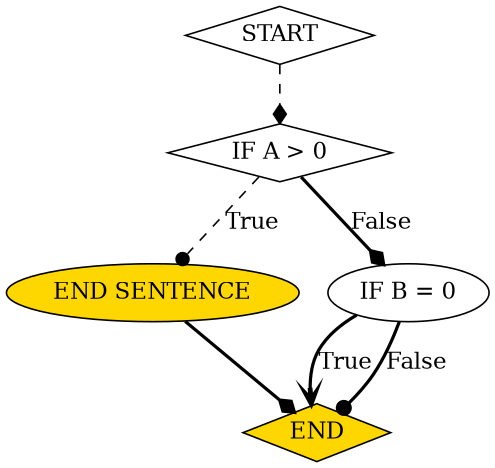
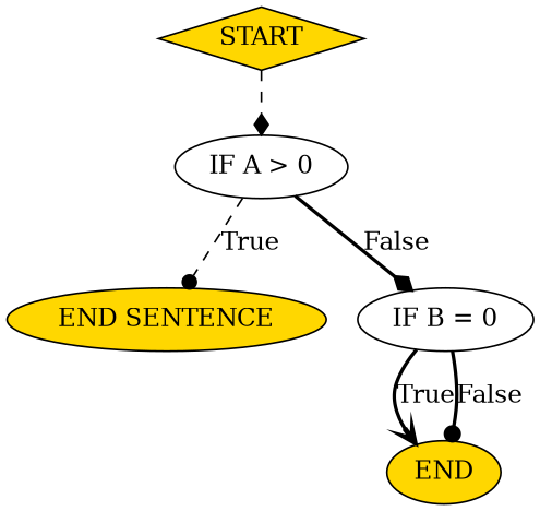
  digraph {
    node [fillcolor=white shape=ellipse style=filled]
    edge [arrowhead=diamond style=bold]
-   n1 [label=START shape=diamond]
-   n2 [label="IF A > 0" shape=diamond]
+   n1 [fillcolor=gold label=START shape=diamond]
+   n2 [label="IF A > 0"]
    n3 [fillcolor=gold label="END SENTENCE"]
    n4 [label="IF B = 0"]
-   n5 [fillcolor=gold label=END shape=diamond]
+   n5 [fillcolor=gold label=END]
    n1 -> n2 [style=dashed]
    n2 -> n3 [arrowhead=dot label=True style=dashed]
    n2 -> n4 [label=False]
-   n3 -> n5
    n4 -> n5 [arrowhead=vee label=True]
    n4 -> n5 [arrowhead=dot label=False]
  }
